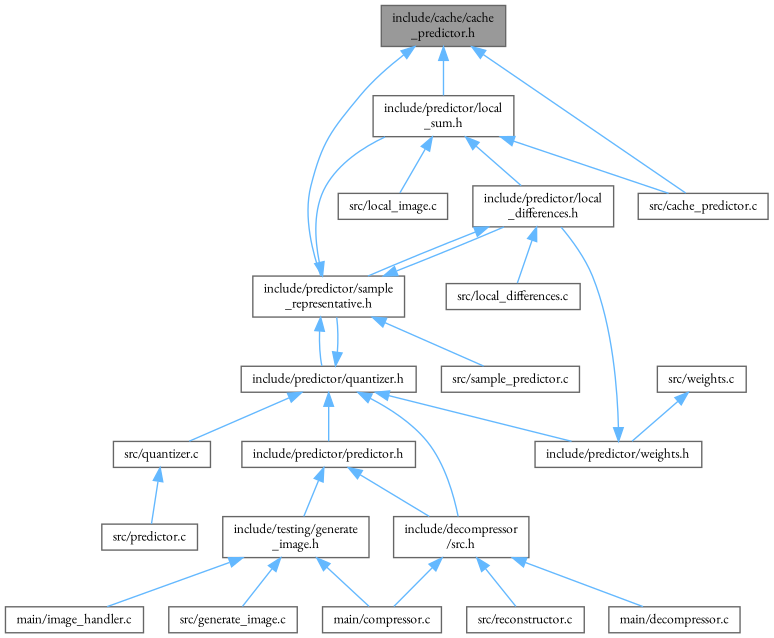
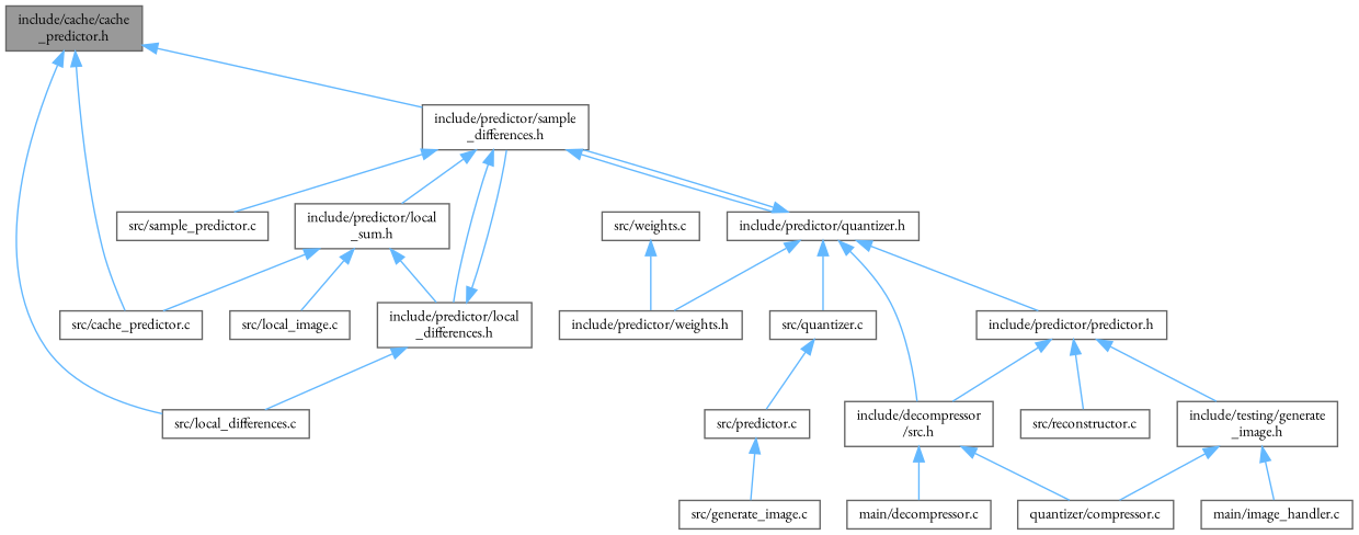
  digraph {
    fontname="EB Garamond"
    node [color=grey40 fillcolor=white fontname="EB Garamond" fontsize=10 shape=box style=filled]
    edge [color=steelblue1 dir=back fontname="EB Garamond" fontsize=10 labelfontname=Helvetica labelfontsize=10 style=solid]
    n1 [color=gray40 fillcolor=grey60 fontcolor=black height=0.2 label="include/cache/cache\l_predictor.h" width=0.4]
    n2 [height=0.2 label="include/predictor/local\l_sum.h" width=0.4]
-   n3 [height=0.2 label="include/predictor/sample\l_representative.h" width=0.4]
+   n3 [height=0.2 label="include/predictor/sample\l_differences.h" width=0.4]
    n4 [height=0.2 label="src/cache_predictor.c" width=0.4]
    n5 [height=0.2 label="include/predictor/local\l_differences.h" width=0.4]
    n6 [height=0.2 label="src/local_image.c" width=0.4]
    n7 [height=0.2 label="include/predictor/quantizer.h" width=0.4]
    n8 [height=0.2 label="src/sample_predictor.c" width=0.4]
    n9 [height=0.2 label="src/local_differences.c" width=0.4]
    n10 [height=0.2 label="include/decompressor\l/src.h" width=0.4]
    n11 [height=0.2 label="include/predictor/predictor.h" width=0.4]
    n12 [height=0.2 label="include/predictor/weights.h" width=0.4]
    n13 [height=0.2 label="src/quantizer.c" width=0.4]
-   n14 [height=0.2 label="main/compressor.c" width=0.4]
+   n14 [height=0.2 label="quantizer/compressor.c" width=0.4]
    n15 [height=0.2 label="main/decompressor.c" width=0.4]
    n16 [height=0.2 label="src/reconstructor.c" width=0.4]
    n17 [height=0.2 label="include/testing/generate\l_image.h" width=0.4]
    n18 [height=0.2 label="src/predictor.c" width=0.4]
    n19 [height=0.2 label="main/image_handler.c" width=0.4]
    n20 [height=0.2 label="src/generate_image.c" width=0.4]
    n21 [height=0.2 label="src/weights.c" width=0.4]
-   n1 -> n2
+   n1 -> n9
    n1 -> n3
    n1 -> n4
    n2 -> n4
    n2 -> n5
    n2 -> n6
    n3 -> n2
    n3 -> n5
    n3 -> n7
    n3 -> n8
    n5 -> n3
    n5 -> n9
    n7 -> n3
    n7 -> n10
    n7 -> n11
    n7 -> n12
    n7 -> n13
    n10 -> n14
    n10 -> n15
-   n10 -> n16
+   n11 -> n16
    n11 -> n10
    n11 -> n17
-   n12 -> n5
    n13 -> n18
    n17 -> n14
    n17 -> n19
-   n17 -> n20
+   n18 -> n20
    n21 -> n12
  }
